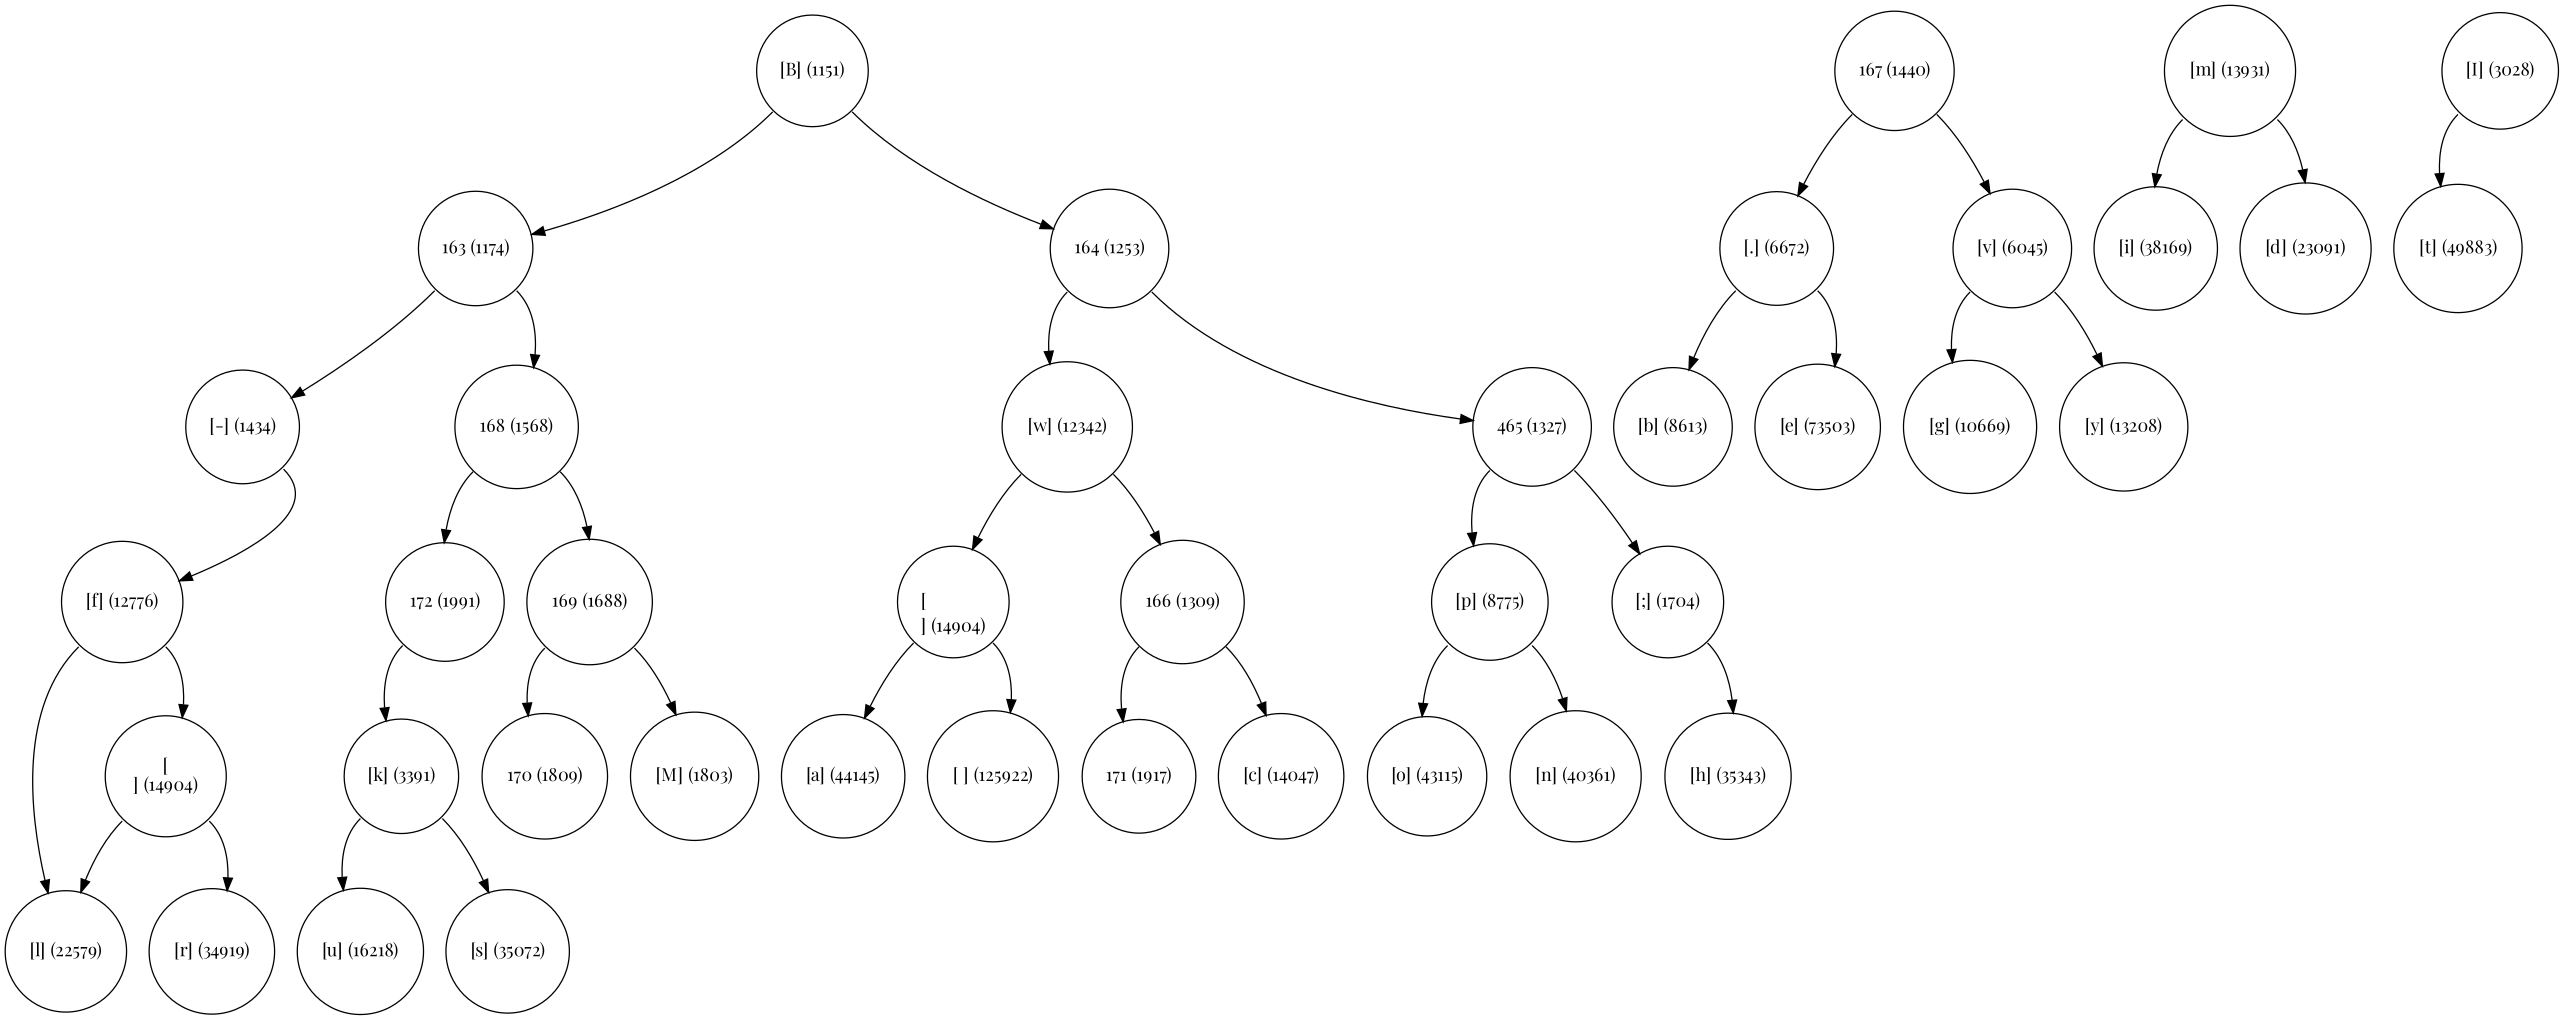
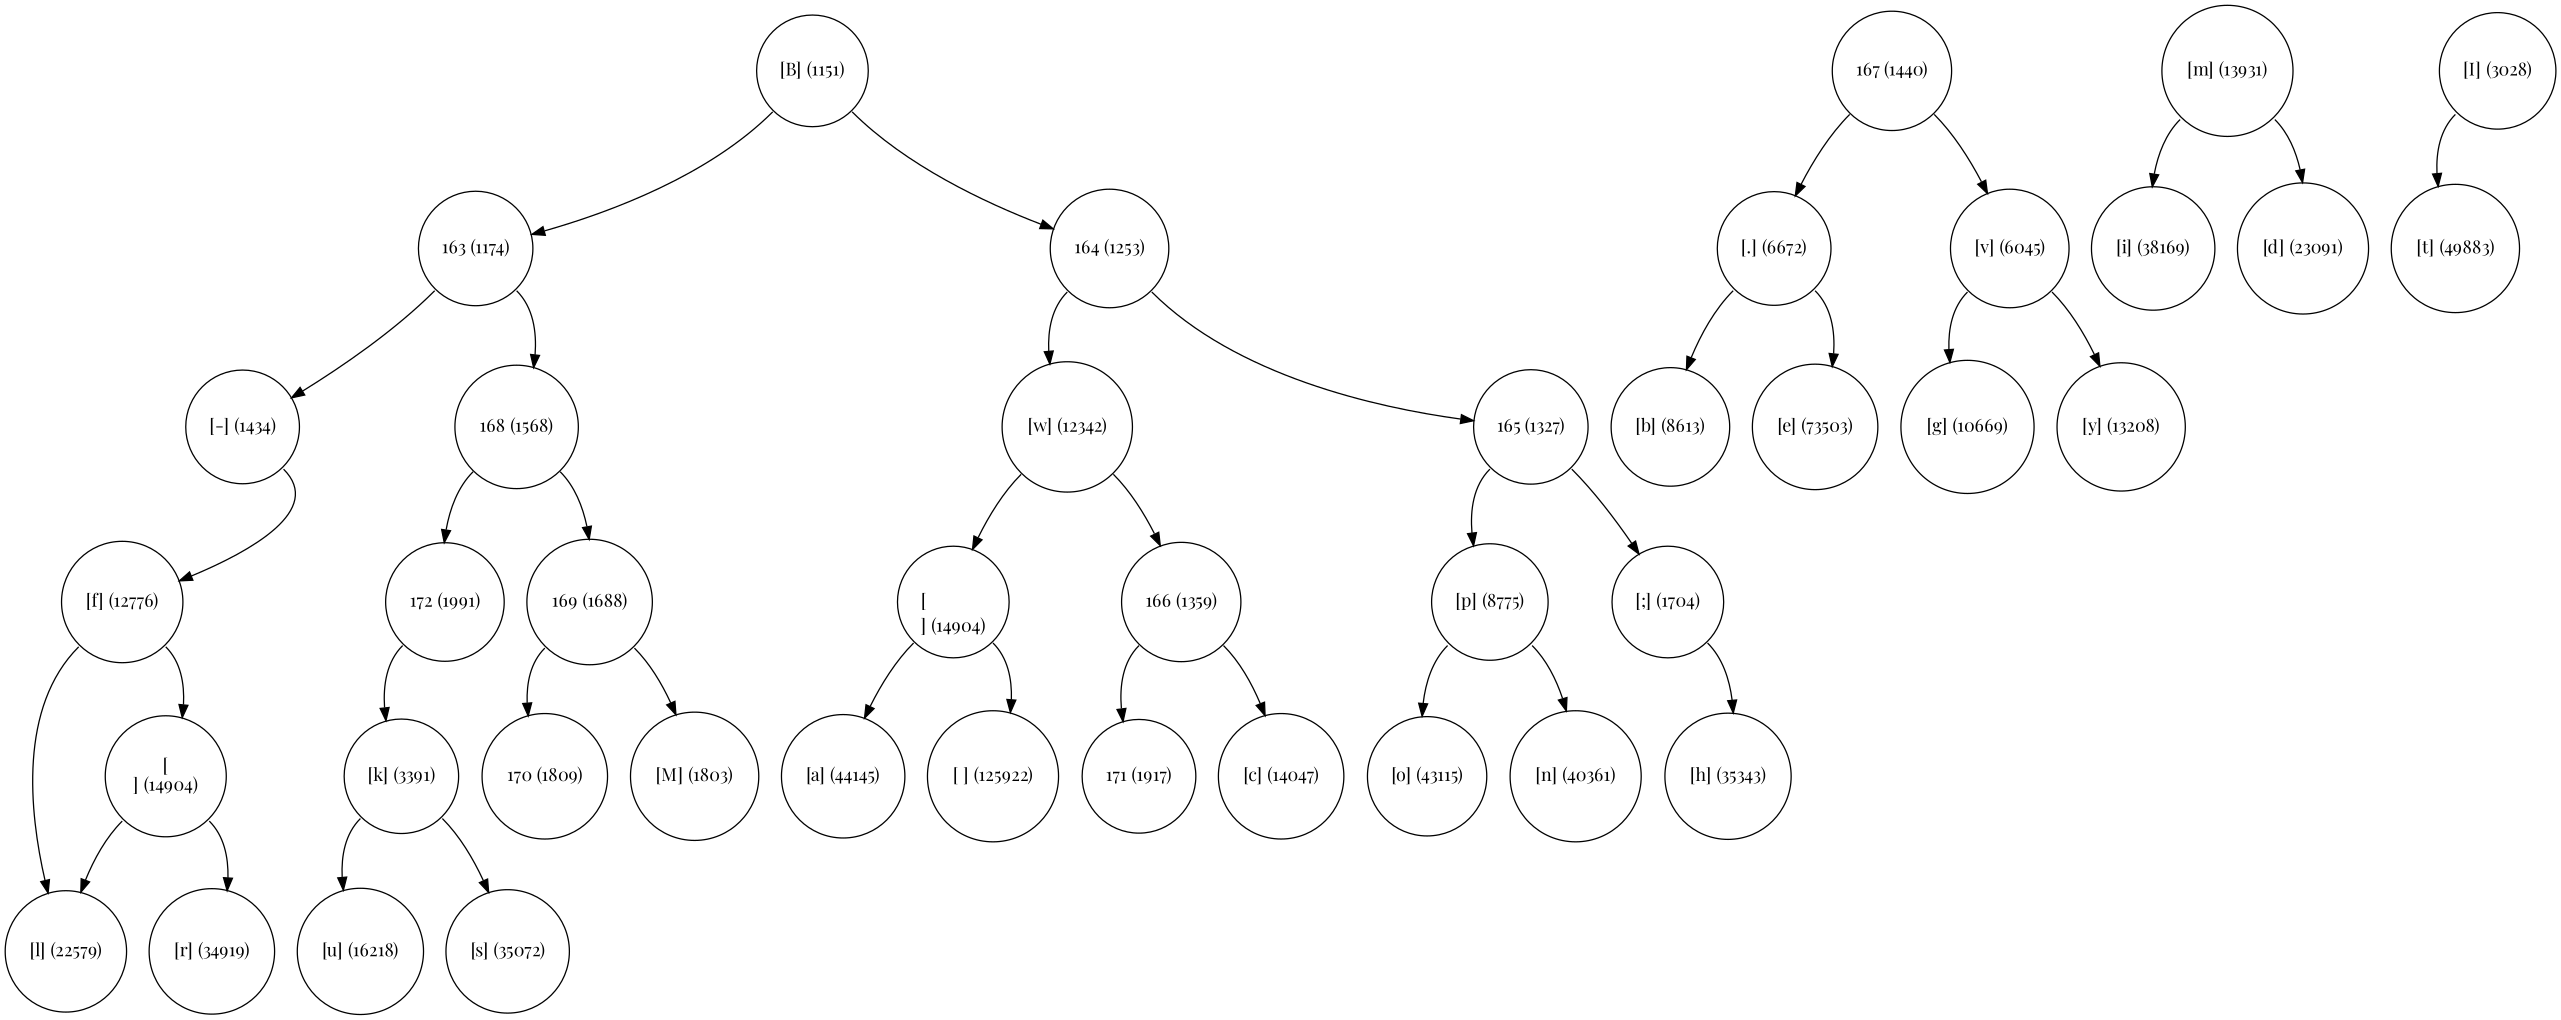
  digraph {
    fontname="Playfair Display"
    node [fontname="Playfair Display" shape=circle]
    edge [fontname="Playfair Display" tailport=sw]
    n1 [label="[B] (1151)" width=0.5]
    n2 [label="163 (1174)" width=0.5]
    n3 [label="164 (1253)" width=0.5]
    n4 [label="[-] (1434)" width=0.5]
    n5 [label="168 (1568)" width=0.5]
    n6 [label="[w] (12342)" width=0.5]
-   n7 [label="465 (1327)" width=0.5]
+   n7 [label="165 (1327)" width=0.5]
    n8 [label="[f] (12776)" width=0.5]
    n9 [label="172 (1991)" width=0.5]
    n10 [label="169 (1688)" width=0.5]
    n11 [label="167 (1440)" width=0.5]
    n12 [label="[.] (6672)" width=0.5]
    n13 [label="[v] (6045)" width=0.5]
    n14 [label="[\n] (14904)" width=0.5]
    n15 [label="[l] (22579)" width=0.5]
    n16 [label="[b] (8613)" width=0.5]
    n17 [label="[e] (73503)" width=0.5]
    n18 [label="[g] (10669)" width=0.5]
    n19 [label="[y] (13208)" width=0.5]
    n20 [label="[m] (13931)" width=0.5]
    n21 [label="[i] (38169)" width=0.5]
    n22 [label="[d] (23091)" width=0.5]
    n23 [label="[r] (34919)" width=0.5]
    n24 [label="[k] (3391)" width=0.5]
    n25 [label="170 (1809)" width=0.5]
    n26 [label="[M] (1803)" width=0.5]
    n27 [label="[u] (16218)" width=0.5]
    n28 [label="[s] (35072)" width=0.5]
    n29 [label="[I] (3028)" width=0.5]
    n30 [label="[t] (49883)" width=0.5]
    n31 [label="[] (14904)" width=0.5]
-   n32 [label="166 (1309)" width=0.5]
+   n32 [label="166 (1359)" width=0.5]
    n33 [label="[p] (8775)" width=0.5]
    n34 [label="[;] (1704)" width=0.5]
    n35 [label="[a] (44145)" width=0.5]
    n36 [label="[ ] (125922)" width=0.5]
    n37 [label="171 (1917)" width=0.5]
    n38 [label="[c] (14047)" width=0.5]
    n39 [label="[o] (43115)" width=0.5]
    n40 [label="[n] (40361)" width=0.5]
    n41 [label="[h] (35343)" width=0.5]
    n1 -> n2
    n1 -> n3 [tailport=se]
    n2 -> n4
    n2 -> n5 [tailport=se]
    n3 -> n6
    n3 -> n7 [tailport=se]
    n4 -> n8 [tailport=se]
    n5 -> n9
    n5 -> n10 [tailport=se]
    n6 -> n31
    n6 -> n32 [tailport=se]
    n7 -> n33
    n7 -> n34 [tailport=se]
    n8 -> n14 [tailport=se]
    n8 -> n15
    n9 -> n24
    n10 -> n25
    n10 -> n26 [tailport=se]
    n11 -> n12
    n11 -> n13 [tailport=se]
    n12 -> n16
    n12 -> n17 [tailport=se]
    n13 -> n18
    n13 -> n19 [tailport=se]
    n14 -> n15
    n14 -> n23 [tailport=se]
    n20 -> n21
    n20 -> n22 [tailport=se]
    n24 -> n27
    n24 -> n28 [tailport=se]
    n29 -> n30
    n31 -> n35
    n31 -> n36 [tailport=se]
    n32 -> n37
    n32 -> n38 [tailport=se]
    n33 -> n39
    n33 -> n40 [tailport=se]
    n34 -> n41 [tailport=se]
  }
